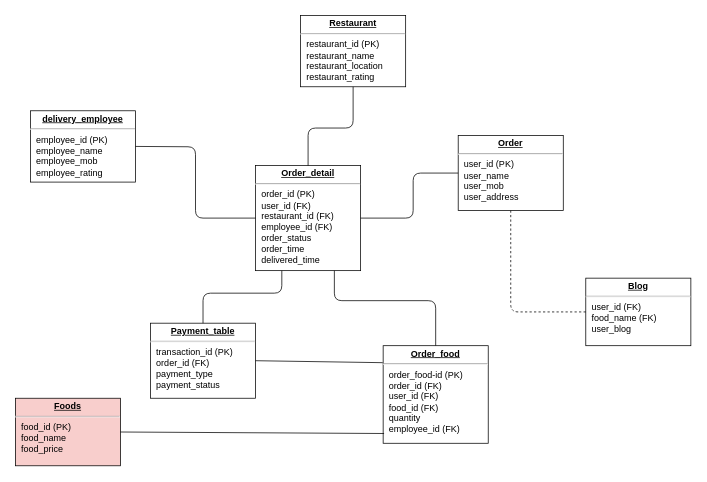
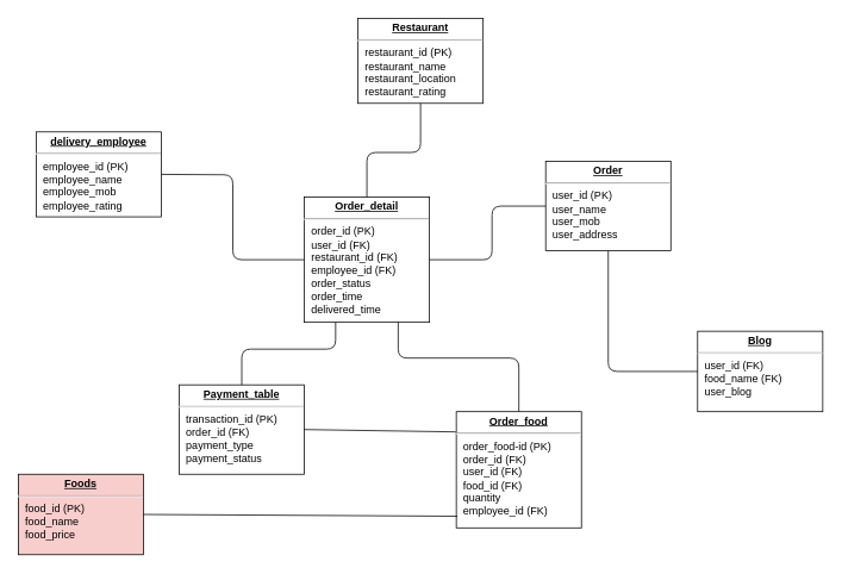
  <mxCell id="0" />
  <mxCell id="1" parent="0" />
  <mxCell id="2" value="&lt;p style=&quot;margin: 0px ; margin-top: 4px ; text-align: center ; text-decoration: underline&quot;&gt;&lt;b&gt;Foods&lt;/b&gt;&lt;/p&gt;&lt;hr&gt;&lt;p style=&quot;margin: 0px ; margin-left: 8px&quot;&gt;food_id (PK)&lt;/p&gt;&lt;p style=&quot;margin: 0px ; margin-left: 8px&quot;&gt;food_name&lt;/p&gt;&lt;p style=&quot;margin: 0px ; margin-left: 8px&quot;&gt;food_price&lt;/p&gt;" style="verticalAlign=top;align=left;overflow=fill;fontSize=12;fontFamily=Helvetica;html=1;rounded=0;shadow=0;comic=0;labelBackgroundColor=none;strokeWidth=1;fillColor=#f8cecc;" parent="1" vertex="1"><mxGeometry x="20" y="530" width="140" height="90" as="geometry" /></mxCell>
  <mxCell id="3" value="&lt;p style=&quot;margin: 0px ; margin-top: 4px ; text-align: center ; text-decoration: underline&quot;&gt;&lt;b&gt;delivery_employee&lt;/b&gt;&lt;/p&gt;&lt;hr&gt;&lt;p style=&quot;margin: 0px ; margin-left: 8px&quot;&gt;employee_id (PK)&lt;/p&gt;&lt;p style=&quot;margin: 0px ; margin-left: 8px&quot;&gt;employee_name&lt;br&gt;&lt;/p&gt;&lt;p style=&quot;margin: 0px ; margin-left: 8px&quot;&gt;employee_mob&lt;/p&gt;&lt;p style=&quot;margin: 0px ; margin-left: 8px&quot;&gt;employee_rating&lt;br&gt;&lt;/p&gt;" style="verticalAlign=top;align=left;overflow=fill;fontSize=12;fontFamily=Helvetica;html=1;rounded=0;shadow=0;comic=0;labelBackgroundColor=none;strokeWidth=1" parent="1" vertex="1"><mxGeometry x="40" y="147" width="140" height="95" as="geometry" /></mxCell>
  <mxCell id="4" value="&lt;p style=&quot;margin: 0px ; margin-top: 4px ; text-align: center ; text-decoration: underline&quot;&gt;&lt;b&gt;Restaurant&lt;/b&gt;&lt;/p&gt;&lt;hr&gt;&lt;p style=&quot;margin: 0px ; margin-left: 8px&quot;&gt;restaurant_id (PK)&lt;/p&gt;&lt;p style=&quot;margin: 0px ; margin-left: 8px&quot;&gt;restaurant_name&amp;nbsp;&lt;br&gt;&lt;/p&gt;&lt;p style=&quot;margin: 0px ; margin-left: 8px&quot;&gt;restaurant_location&lt;br&gt;&lt;/p&gt;&lt;p style=&quot;margin: 0px ; margin-left: 8px&quot;&gt;restaurant_rating&lt;br&gt;&lt;/p&gt;" style="verticalAlign=top;align=left;overflow=fill;fontSize=12;fontFamily=Helvetica;html=1;rounded=0;shadow=0;comic=0;labelBackgroundColor=none;strokeWidth=1" parent="1" vertex="1"><mxGeometry x="400" y="20" width="140" height="95" as="geometry" /></mxCell>
  <mxCell id="5" value="&lt;p style=&quot;margin: 0px ; margin-top: 4px ; text-align: center ; text-decoration: underline&quot;&gt;&lt;b&gt;Order_detail&lt;/b&gt;&lt;/p&gt;&lt;hr&gt;&lt;p style=&quot;margin: 0px ; margin-left: 8px&quot;&gt;order_id (PK)&lt;/p&gt;&lt;p style=&quot;margin: 0px ; margin-left: 8px&quot;&gt;user_id (FK)&lt;/p&gt;&lt;p style=&quot;margin: 0px ; margin-left: 8px&quot;&gt;restaurant_id (FK)&lt;br&gt;&lt;/p&gt;&lt;p style=&quot;margin: 0px ; margin-left: 8px&quot;&gt;employee_id (FK)&amp;nbsp;&lt;/p&gt;&lt;p style=&quot;margin: 0px ; margin-left: 8px&quot;&gt;&lt;span&gt;order_status&lt;/span&gt;&lt;/p&gt;&lt;p style=&quot;margin: 0px ; margin-left: 8px&quot;&gt;order_time&lt;/p&gt;&lt;p style=&quot;margin: 0px ; margin-left: 8px&quot;&gt;delivered_time&lt;/p&gt;" style="verticalAlign=top;align=left;overflow=fill;fontSize=12;fontFamily=Helvetica;html=1;rounded=0;shadow=0;comic=0;labelBackgroundColor=none;strokeWidth=1" parent="1" vertex="1"><mxGeometry x="340" y="220" width="140" height="140" as="geometry" /></mxCell>
  <mxCell id="6" value="&lt;p style=&quot;margin: 0px ; margin-top: 4px ; text-align: center ; text-decoration: underline&quot;&gt;&lt;b&gt;Order&lt;/b&gt;&lt;/p&gt;&lt;hr&gt;&lt;p style=&quot;margin: 0px ; margin-left: 8px&quot;&gt;user_id (PK)&lt;/p&gt;&lt;p style=&quot;margin: 0px ; margin-left: 8px&quot;&gt;user_name&lt;/p&gt;&lt;p style=&quot;margin: 0px ; margin-left: 8px&quot;&gt;user_mob&lt;/p&gt;&lt;p style=&quot;margin: 0px ; margin-left: 8px&quot;&gt;user_address&lt;/p&gt;" style="verticalAlign=top;align=left;overflow=fill;fontSize=12;fontFamily=Helvetica;html=1;rounded=0;shadow=0;comic=0;labelBackgroundColor=none;strokeWidth=1" parent="1" vertex="1"><mxGeometry x="610" y="180" width="140" height="100" as="geometry" /></mxCell>
  <mxCell id="7" value="&lt;p style=&quot;margin: 0px ; margin-top: 4px ; text-align: center ; text-decoration: underline&quot;&gt;&lt;b&gt;Order_food&lt;/b&gt;&lt;/p&gt;&lt;hr&gt;&lt;p style=&quot;margin: 0px ; margin-left: 8px&quot;&gt;order_food-id (PK)&lt;/p&gt;&lt;p style=&quot;margin: 0px ; margin-left: 8px&quot;&gt;order_id (FK)&lt;/p&gt;&lt;p style=&quot;margin: 0px ; margin-left: 8px&quot;&gt;user_id (FK)&lt;/p&gt;&lt;p style=&quot;margin: 0px ; margin-left: 8px&quot;&gt;food_id (FK)&lt;/p&gt;&lt;p style=&quot;margin: 0px ; margin-left: 8px&quot;&gt;quantity&lt;/p&gt;&lt;p style=&quot;margin: 0px ; margin-left: 8px&quot;&gt;employee_id (FK)&lt;/p&gt;&lt;p style=&quot;margin: 0px ; margin-left: 8px&quot;&gt;&lt;br&gt;&lt;/p&gt;" style="verticalAlign=top;align=left;overflow=fill;fontSize=12;fontFamily=Helvetica;html=1;rounded=0;shadow=0;comic=0;labelBackgroundColor=none;strokeWidth=1" parent="1" vertex="1"><mxGeometry x="510" y="460" width="140" height="130" as="geometry" /></mxCell>
  <mxCell id="8" value="&lt;p style=&quot;margin: 0px ; margin-top: 4px ; text-align: center ; text-decoration: underline&quot;&gt;&lt;b&gt;Payment_table&lt;/b&gt;&lt;/p&gt;&lt;hr&gt;&lt;p style=&quot;margin: 0px ; margin-left: 8px&quot;&gt;transaction_id (PK)&lt;/p&gt;&lt;p style=&quot;margin: 0px ; margin-left: 8px&quot;&gt;order_id (FK)&lt;/p&gt;&lt;p style=&quot;margin: 0px ; margin-left: 8px&quot;&gt;payment_type&lt;br&gt;&lt;/p&gt;&lt;p style=&quot;margin: 0px ; margin-left: 8px&quot;&gt;payment_status&lt;/p&gt;&lt;p style=&quot;margin: 0px ; margin-left: 8px&quot;&gt;&lt;br&gt;&lt;/p&gt;" style="verticalAlign=top;align=left;overflow=fill;fontSize=12;fontFamily=Helvetica;html=1;rounded=0;shadow=0;comic=0;labelBackgroundColor=none;strokeWidth=1" parent="1" vertex="1"><mxGeometry x="200" y="430" width="140" height="100" as="geometry" /></mxCell>
  <mxCell id="9" value="&lt;p style=&quot;margin: 0px ; margin-top: 4px ; text-align: center ; text-decoration: underline&quot;&gt;&lt;b&gt;Blog&lt;/b&gt;&lt;/p&gt;&lt;hr&gt;&lt;p style=&quot;margin: 0px ; margin-left: 8px&quot;&gt;&lt;span&gt;user_id (FK)&lt;/span&gt;&lt;br&gt;&lt;/p&gt;&lt;p style=&quot;margin: 0px ; margin-left: 8px&quot;&gt;food_name (FK)&lt;/p&gt;&lt;p style=&quot;margin: 0px ; margin-left: 8px&quot;&gt;user_blog&lt;/p&gt;" style="verticalAlign=top;align=left;overflow=fill;fontSize=12;fontFamily=Helvetica;html=1;rounded=0;shadow=0;comic=0;labelBackgroundColor=none;strokeWidth=1" vertex="1" parent="1"><mxGeometry x="780" y="370" width="140" height="90" as="geometry" /></mxCell>
  <mxCell id="10" value="" style="endArrow=none;html=1;entryX=0.5;entryY=1;entryDx=0;entryDy=0;exitX=0.5;exitY=0;exitDx=0;exitDy=0;" edge="1" parent="1" source="5" target="4"><mxGeometry width="50" height="50" relative="1" as="geometry"><mxPoint x="470" y="390" as="sourcePoint" /><mxPoint x="520" y="340" as="targetPoint" /><Array as="points"><mxPoint x="410" y="170" /><mxPoint x="470" y="170" /></Array></mxGeometry></mxCell>
  <mxCell id="11" value="" style="endArrow=none;html=1;entryX=1;entryY=0.5;entryDx=0;entryDy=0;exitX=0;exitY=0.5;exitDx=0;exitDy=0;" edge="1" parent="1" source="5" target="3"><mxGeometry width="50" height="50" relative="1" as="geometry"><mxPoint x="420" y="230" as="sourcePoint" /><mxPoint x="420" y="90" as="targetPoint" /><Array as="points"><mxPoint x="260" y="290" /><mxPoint x="260" y="195" /></Array></mxGeometry></mxCell>
  <mxCell id="12" value="" style="endArrow=none;html=1;exitX=0.5;exitY=0;exitDx=0;exitDy=0;entryX=0.25;entryY=1;entryDx=0;entryDy=0;" edge="1" parent="1" source="8" target="5"><mxGeometry width="50" height="50" relative="1" as="geometry"><mxPoint x="380" y="400" as="sourcePoint" /><mxPoint x="410" y="420" as="targetPoint" /><Array as="points"><mxPoint x="270" y="390" /><mxPoint x="375" y="390" /></Array></mxGeometry></mxCell>
  <mxCell id="13" value="" style="endArrow=none;html=1;exitX=1;exitY=0.5;exitDx=0;exitDy=0;entryX=0.009;entryY=0.9;entryDx=0;entryDy=0;entryPerimeter=0;" edge="1" parent="1" source="2" target="7"><mxGeometry width="50" height="50" relative="1" as="geometry"><mxPoint x="380" y="400" as="sourcePoint" /><mxPoint x="430" y="350" as="targetPoint" /></mxGeometry></mxCell>
  <mxCell id="14" value="" style="endArrow=none;html=1;exitX=1;exitY=0.5;exitDx=0;exitDy=0;entryX=-0.004;entryY=0.174;entryDx=0;entryDy=0;entryPerimeter=0;" edge="1" parent="1" source="8" target="7"><mxGeometry width="50" height="50" relative="1" as="geometry"><mxPoint x="380" y="400" as="sourcePoint" /><mxPoint x="430" y="350" as="targetPoint" /></mxGeometry></mxCell>
  <mxCell id="15" value="" style="endArrow=none;html=1;entryX=0.75;entryY=1;entryDx=0;entryDy=0;exitX=0.5;exitY=0;exitDx=0;exitDy=0;" edge="1" parent="1" source="7" target="5"><mxGeometry width="50" height="50" relative="1" as="geometry"><mxPoint x="380" y="400" as="sourcePoint" /><mxPoint x="430" y="350" as="targetPoint" /><Array as="points"><mxPoint x="580" y="400" /><mxPoint x="445" y="400" /></Array></mxGeometry></mxCell>
  <mxCell id="16" value="" style="endArrow=none;html=1;entryX=0;entryY=0.5;entryDx=0;entryDy=0;exitX=1;exitY=0.5;exitDx=0;exitDy=0;" edge="1" parent="1" source="5" target="6"><mxGeometry width="50" height="50" relative="1" as="geometry"><mxPoint x="380" y="400" as="sourcePoint" /><mxPoint x="430" y="350" as="targetPoint" /><Array as="points"><mxPoint x="550" y="290" /><mxPoint x="550" y="230" /></Array></mxGeometry></mxCell>
- <mxCell id="17" value="" style="endArrow=none;html=1;entryX=0.5;entryY=1;entryDx=0;entryDy=0;exitX=0;exitY=0.5;exitDx=0;exitDy=0;dashed=1;" edge="1" parent="1" source="9" target="6"><mxGeometry width="50" height="50" relative="1" as="geometry"><mxPoint x="440" y="400" as="sourcePoint" /><mxPoint x="490" y="350" as="targetPoint" /><Array as="points"><mxPoint x="680" y="415" /></Array></mxGeometry></mxCell>
+ <mxCell id="17" value="" style="endArrow=none;html=1;entryX=0.5;entryY=1;entryDx=0;entryDy=0;exitX=0;exitY=0.5;exitDx=0;exitDy=0;" edge="1" parent="1" source="9" target="6"><mxGeometry width="50" height="50" relative="1" as="geometry"><mxPoint x="440" y="400" as="sourcePoint" /><mxPoint x="490" y="350" as="targetPoint" /><Array as="points"><mxPoint x="680" y="415" /></Array></mxGeometry></mxCell>
